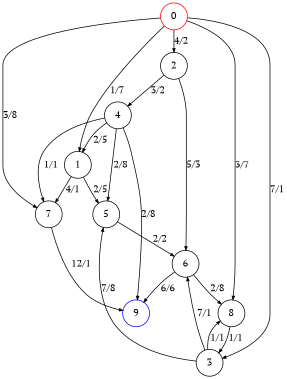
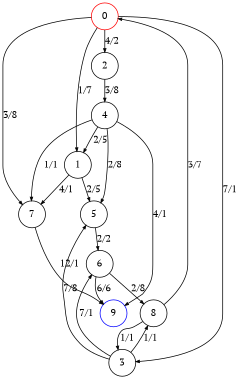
  digraph {
    fontname="PT Serif"
    ranksep=0.2
    node [fontname="PT Serif" shape=circle]
    edge [arrowsize=0.5 fontname="PT Serif" penwidth=1]
    n1 [color=red height=0.51389 label=0 width=0.5]
    n2 [height=0.51389 label=1 width=0.5]
    n3 [height=0.51389 label=2 width=0.5]
    n4 [height=0.51389 label=3 width=0.5]
    n5 [height=0.51389 label=7 width=0.5]
    n6 [height=0.51389 label=8 width=0.5]
    n7 [height=0.51389 label=5 width=0.5]
    n8 [height=0.51389 label=4 width=0.5]
    n9 [height=0.51389 label=6 width=0.5]
    n10 [color=blue height=0.51389 label=9 width=0.5]
    n1 -> n2 [label="1/7"]
    n1 -> n3 [label="4/2"]
    n1 -> n4 [label="7/1"]
    n1 -> n5 [label="3/8"]
-   n1 -> n6 [label="3/7"]
+   n6 -> n1 [label="3/7"]
    n2 -> n5 [label="4/1"]
    n2 -> n7 [label="2/5"]
-   n3 -> n8 [label="3/2"]
-   n3 -> n9 [label="5/3"]
+   n3 -> n8 [label="3/8"]
    n4 -> n6 [label="1/1"]
    n4 -> n7 [label="7/8"]
    n4 -> n9 [label="7/1"]
    n5 -> n10 [label="12/1"]
    n6 -> n4 [label="1/1"]
    n7 -> n9 [label="2/2"]
    n8 -> n2 [label="2/5"]
    n8 -> n5 [label="1/1"]
    n8 -> n7 [label="2/8"]
-   n8 -> n10 [label="2/8"]
+   n8 -> n10 [label="4/1"]
    n9 -> n6 [label="2/8"]
    n9 -> n10 [label="6/6"]
  }
